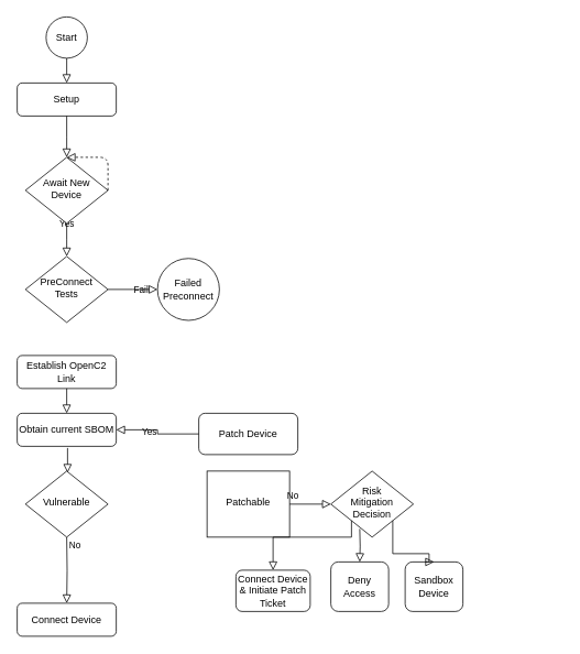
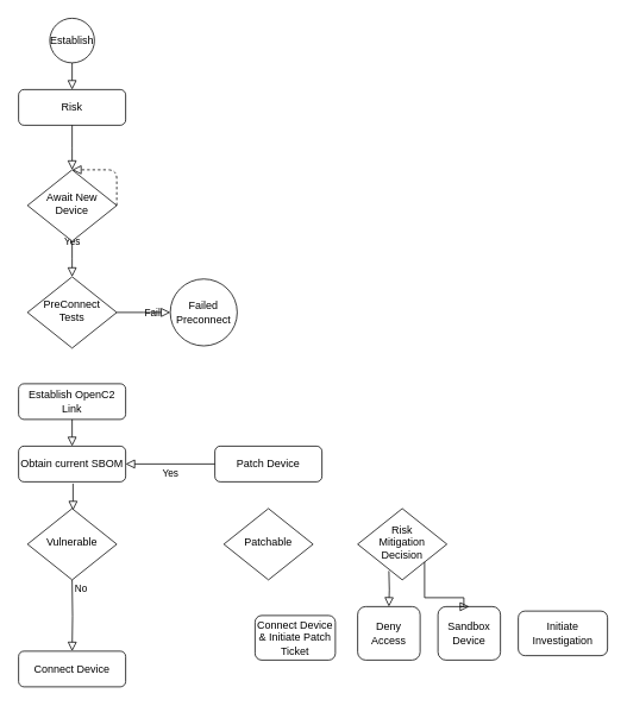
  <mxCell id="0" />
  <mxCell id="1" parent="0" />
  <mxCell id="2" value="Yes" style="rounded=0;html=1;jettySize=auto;orthogonalLoop=1;fontSize=11;endArrow=block;endFill=0;endSize=8;strokeWidth=1;shadow=0;labelBackgroundColor=none;edgeStyle=orthogonalEdgeStyle;" parent="1" source="4" edge="1"><mxGeometry y="20" relative="1" as="geometry"><mxPoint as="offset" /><mxPoint x="80" y="310" as="targetPoint" /></mxGeometry></mxCell>
  <mxCell id="3" value="&amp;nbsp;" style="edgeStyle=orthogonalEdgeStyle;rounded=0;html=1;jettySize=auto;orthogonalLoop=1;fontSize=11;endArrow=block;endFill=0;endSize=8;strokeWidth=1;shadow=0;labelBackgroundColor=none;exitX=0.5;exitY=1;exitDx=0;exitDy=0;entryX=0.5;entryY=0;entryDx=0;entryDy=0;" parent="1" source="9" target="5" edge="1"><mxGeometry y="10" relative="1" as="geometry"><mxPoint as="offset" /><mxPoint x="80" y="90" as="targetPoint" /></mxGeometry></mxCell>
  <mxCell id="4" value="Await New Device" style="rhombus;whiteSpace=wrap;html=1;shadow=0;fontFamily=Helvetica;fontSize=12;align=center;strokeWidth=1;spacing=6;spacingTop=-4;" parent="1" vertex="1"><mxGeometry x="30" y="190" width="100" height="80" as="geometry" /></mxCell>
- <mxCell id="5" value="Setup" style="rounded=1;whiteSpace=wrap;html=1;fontSize=12;glass=0;strokeWidth=1;shadow=0;" parent="1" vertex="1"><mxGeometry x="20" y="100" width="120" height="40" as="geometry" /></mxCell>
+ <mxCell id="5" value="Risk" style="rounded=1;whiteSpace=wrap;html=1;fontSize=12;glass=0;strokeWidth=1;shadow=0;" parent="1" vertex="1"><mxGeometry x="20" y="100" width="120" height="40" as="geometry" /></mxCell>
  <mxCell id="6" value="Fail" style="edgeStyle=orthogonalEdgeStyle;rounded=0;html=1;jettySize=auto;orthogonalLoop=1;fontSize=11;endArrow=block;endFill=0;endSize=8;strokeWidth=1;shadow=0;labelBackgroundColor=none;entryX=0;entryY=0.5;entryDx=0;entryDy=0;exitX=1;exitY=0.5;exitDx=0;exitDy=0;" parent="1" source="7" edge="1"><mxGeometry y="10" relative="1" as="geometry"><mxPoint as="offset" /><mxPoint x="340" y="300" as="sourcePoint" /><mxPoint x="190" y="350" as="targetPoint" /></mxGeometry></mxCell>
  <mxCell id="7" value="PreConnect Tests" style="rhombus;whiteSpace=wrap;html=1;shadow=0;fontFamily=Helvetica;fontSize=12;align=center;strokeWidth=1;spacing=6;spacingTop=-4;" parent="1" vertex="1"><mxGeometry x="30" y="310" width="100" height="80" as="geometry" /></mxCell>
  <mxCell id="8" value="Establish OpenC2 Link" style="rounded=1;whiteSpace=wrap;html=1;fontSize=12;glass=0;strokeWidth=1;shadow=0;" parent="1" vertex="1"><mxGeometry x="20" y="430" width="120" height="40" as="geometry" /></mxCell>
- <mxCell id="9" value="Start" style="ellipse;whiteSpace=wrap;html=1;aspect=fixed;" parent="1" vertex="1"><mxGeometry x="55" y="20" width="50" height="50" as="geometry" /></mxCell>
+ <mxCell id="9" value="Establish" style="ellipse;whiteSpace=wrap;html=1;aspect=fixed;" parent="1" vertex="1"><mxGeometry x="55" y="20" width="50" height="50" as="geometry" /></mxCell>
  <mxCell id="10" value="&amp;nbsp;&lt;br&gt;" style="rounded=0;html=1;jettySize=auto;orthogonalLoop=1;fontSize=11;endArrow=block;endFill=0;endSize=8;strokeWidth=1;shadow=0;labelBackgroundColor=none;edgeStyle=orthogonalEdgeStyle;exitX=0.5;exitY=1;exitDx=0;exitDy=0;" edge="1" parent="1" source="5"><mxGeometry y="20" relative="1" as="geometry"><mxPoint as="offset" /><mxPoint x="300" y="380" as="sourcePoint" /><mxPoint x="80" y="190" as="targetPoint" /></mxGeometry></mxCell>
  <mxCell id="11" value="" style="rounded=1;html=1;jettySize=auto;orthogonalLoop=1;fontSize=11;endArrow=block;endFill=0;endSize=8;strokeWidth=1;shadow=0;labelBackgroundColor=none;edgeStyle=orthogonalEdgeStyle;exitX=1;exitY=0.5;exitDx=0;exitDy=0;entryX=0.5;entryY=0;entryDx=0;entryDy=0;dashed=1;" edge="1" parent="1" source="4" target="4"><mxGeometry relative="1" as="geometry"><mxPoint x="90" y="110" as="sourcePoint" /><mxPoint x="90" y="200" as="targetPoint" /><Array as="points"><mxPoint x="130" y="190" /></Array></mxGeometry></mxCell>
  <mxCell id="12" value="Failed Preconnect" style="ellipse;whiteSpace=wrap;html=1;aspect=fixed;" vertex="1" parent="1"><mxGeometry x="190" y="312.5" width="75" height="75" as="geometry" /></mxCell>
  <mxCell id="13" value="Obtain current SBOM" style="rounded=1;whiteSpace=wrap;html=1;fontSize=12;glass=0;strokeWidth=1;shadow=0;" vertex="1" parent="1"><mxGeometry x="20" y="500" width="120" height="40" as="geometry" /></mxCell>
  <mxCell id="14" value="&amp;nbsp;" style="rounded=0;html=1;jettySize=auto;orthogonalLoop=1;fontSize=11;endArrow=block;endFill=0;endSize=8;strokeWidth=1;shadow=0;labelBackgroundColor=none;edgeStyle=orthogonalEdgeStyle;entryX=0.5;entryY=0;entryDx=0;entryDy=0;" edge="1" parent="1" target="13"><mxGeometry x="0.333" y="20" relative="1" as="geometry"><mxPoint as="offset" /><mxPoint x="80" y="470" as="sourcePoint" /><mxPoint x="90" y="440" as="targetPoint" /></mxGeometry></mxCell>
  <mxCell id="15" value="&amp;nbsp;" style="rounded=0;html=1;jettySize=auto;orthogonalLoop=1;fontSize=11;endArrow=block;endFill=0;endSize=8;strokeWidth=1;shadow=0;labelBackgroundColor=none;edgeStyle=orthogonalEdgeStyle;entryX=0.5;entryY=0;entryDx=0;entryDy=0;" edge="1" parent="1"><mxGeometry x="0.333" y="20" relative="1" as="geometry"><mxPoint as="offset" /><mxPoint x="81" y="542" as="sourcePoint" /><mxPoint x="81" y="572" as="targetPoint" /></mxGeometry></mxCell>
  <mxCell id="16" value="Vulnerable" style="rhombus;whiteSpace=wrap;html=1;shadow=0;fontFamily=Helvetica;fontSize=12;align=center;strokeWidth=1;spacing=6;spacingTop=-4;" vertex="1" parent="1"><mxGeometry x="30" y="570" width="100" height="80" as="geometry" /></mxCell>
  <mxCell id="17" value="No" style="rounded=0;html=1;jettySize=auto;orthogonalLoop=1;fontSize=11;endArrow=block;endFill=0;endSize=8;strokeWidth=1;shadow=0;labelBackgroundColor=none;edgeStyle=orthogonalEdgeStyle;entryX=0.5;entryY=0;entryDx=0;entryDy=0;" edge="1" parent="1" target="18"><mxGeometry x="-0.75" y="10" relative="1" as="geometry"><mxPoint as="offset" /><mxPoint x="80" y="650" as="sourcePoint" /><mxPoint x="80" y="680" as="targetPoint" /></mxGeometry></mxCell>
  <mxCell id="18" value="Connect Device" style="rounded=1;whiteSpace=wrap;html=1;fontSize=12;glass=0;strokeWidth=1;shadow=0;" vertex="1" parent="1"><mxGeometry x="20" y="730" width="120" height="40" as="geometry" /></mxCell>
- <mxCell id="19" value="Patchable" style="whiteSpace=wrap;html=1;shadow=0;fontFamily=Helvetica;fontSize=12;align=center;strokeWidth=1;spacing=6;spacingTop=-4;rounded=0;" vertex="1" parent="1"><mxGeometry x="250" y="570" width="100" height="80" as="geometry" /></mxCell>
- <mxCell id="20" value="Patch Device" style="rounded=1;whiteSpace=wrap;html=1;fontSize=12;glass=0;strokeWidth=1;shadow=0;" vertex="1" parent="1"><mxGeometry x="240" y="500" width="120" height="50" as="geometry" /></mxCell>
+ <mxCell id="19" value="Patchable" style="rhombus;whiteSpace=wrap;html=1;shadow=0;fontFamily=Helvetica;fontSize=12;align=center;strokeWidth=1;spacing=6;spacingTop=-4;" vertex="1" parent="1"><mxGeometry x="250" y="570" width="100" height="80" as="geometry" /></mxCell>
+ <mxCell id="20" value="Patch Device" style="rounded=1;whiteSpace=wrap;html=1;fontSize=12;glass=0;strokeWidth=1;shadow=0;" vertex="1" parent="1"><mxGeometry x="240" y="500" width="120" height="40" as="geometry" /></mxCell>
  <mxCell id="21" value="Yes" style="edgeStyle=orthogonalEdgeStyle;rounded=0;html=1;jettySize=auto;orthogonalLoop=1;fontSize=11;endArrow=block;endFill=0;endSize=8;strokeWidth=1;shadow=0;labelBackgroundColor=none;exitX=0;exitY=0.5;exitDx=0;exitDy=0;entryX=1;entryY=0.5;entryDx=0;entryDy=0;" edge="1" parent="1" source="20" target="13"><mxGeometry y="10" relative="1" as="geometry"><mxPoint as="offset" /><mxPoint x="140" y="620" as="sourcePoint" /><mxPoint x="260" y="620" as="targetPoint" /></mxGeometry></mxCell>
- <mxCell id="22" value="No" style="edgeStyle=orthogonalEdgeStyle;rounded=0;html=1;jettySize=auto;orthogonalLoop=1;fontSize=11;endArrow=block;endFill=0;endSize=8;strokeWidth=1;shadow=0;labelBackgroundColor=none;exitX=1;exitY=0.5;exitDx=0;exitDy=0;entryX=0;entryY=0.5;entryDx=0;entryDy=0;" edge="1" parent="1" source="19" target="23"><mxGeometry x="-0.833" y="10" relative="1" as="geometry"><mxPoint as="offset" /><mxPoint x="140" y="620" as="sourcePoint" /><mxPoint x="400" y="610" as="targetPoint" /></mxGeometry></mxCell>
  <mxCell id="23" value="Risk&lt;br&gt;Mitigation&lt;br&gt;Decision" style="rhombus;whiteSpace=wrap;html=1;shadow=0;fontFamily=Helvetica;fontSize=12;align=center;strokeWidth=1;spacing=6;spacingTop=-4;" vertex="1" parent="1"><mxGeometry x="400" y="570" width="100" height="80" as="geometry" /></mxCell>
+ <mxCell id="24" value="Initiate Investigation" style="rounded=1;whiteSpace=wrap;html=1;fontSize=12;glass=0;strokeWidth=1;shadow=0;" vertex="1" parent="1"><mxGeometry x="580" y="685" width="100" height="50" as="geometry" /></mxCell>
  <mxCell id="25" value="Sandbox Device" style="rounded=1;whiteSpace=wrap;html=1;fontSize=12;glass=0;strokeWidth=1;shadow=0;" vertex="1" parent="1"><mxGeometry x="490" y="680" width="70" height="60" as="geometry" /></mxCell>
  <mxCell id="26" value="Connect Device &amp;amp; Initiate Patch Ticket" style="rounded=1;whiteSpace=wrap;html=1;fontSize=12;glass=0;strokeWidth=1;shadow=0;" vertex="1" parent="1"><mxGeometry x="285" y="690" width="90" height="50" as="geometry" /></mxCell>
  <mxCell id="27" value="Deny&lt;br&gt;Access" style="rounded=1;whiteSpace=wrap;html=1;fontSize=12;glass=0;strokeWidth=1;shadow=0;" vertex="1" parent="1"><mxGeometry x="400" y="680" width="70" height="60" as="geometry" /></mxCell>
- <mxCell id="28" value="&amp;nbsp;" style="rounded=0;html=1;jettySize=auto;orthogonalLoop=1;fontSize=11;endArrow=block;endFill=0;endSize=8;strokeWidth=1;shadow=0;labelBackgroundColor=none;edgeStyle=orthogonalEdgeStyle;exitX=0;exitY=1;exitDx=0;exitDy=0;entryX=0.5;entryY=0;entryDx=0;entryDy=0;" edge="1" parent="1" source="23" target="26"><mxGeometry x="0.333" y="20" relative="1" as="geometry"><mxPoint as="offset" /><mxPoint x="90" y="499" as="sourcePoint" /><mxPoint x="110" y="700" as="targetPoint" /><Array as="points"><mxPoint x="425" y="650" /><mxPoint x="330" y="650" /></Array></mxGeometry></mxCell>
  <mxCell id="29" value="&amp;nbsp;" style="rounded=0;html=1;jettySize=auto;orthogonalLoop=1;fontSize=11;endArrow=block;endFill=0;endSize=8;strokeWidth=1;shadow=0;labelBackgroundColor=none;edgeStyle=orthogonalEdgeStyle;exitX=0;exitY=1;exitDx=0;exitDy=0;entryX=0.5;entryY=0;entryDx=0;entryDy=0;" edge="1" parent="1" target="27"><mxGeometry x="0.333" y="20" relative="1" as="geometry"><mxPoint as="offset" /><mxPoint x="435" y="640" as="sourcePoint" /><mxPoint x="340" y="700" as="targetPoint" /></mxGeometry></mxCell>
  <mxCell id="30" value="&amp;nbsp;" style="rounded=0;html=1;jettySize=auto;orthogonalLoop=1;fontSize=11;endArrow=block;endFill=0;endSize=8;strokeWidth=1;shadow=0;labelBackgroundColor=none;edgeStyle=orthogonalEdgeStyle;exitX=1;exitY=1;exitDx=0;exitDy=0;entryX=0.5;entryY=0;entryDx=0;entryDy=0;" edge="1" parent="1" source="23" target="25"><mxGeometry x="0.333" y="20" relative="1" as="geometry"><mxPoint as="offset" /><mxPoint x="445" y="650" as="sourcePoint" /><mxPoint x="519" y="676" as="targetPoint" /><Array as="points"><mxPoint x="475" y="670" /><mxPoint x="519" y="670" /><mxPoint x="519" y="680" /></Array></mxGeometry></mxCell>
